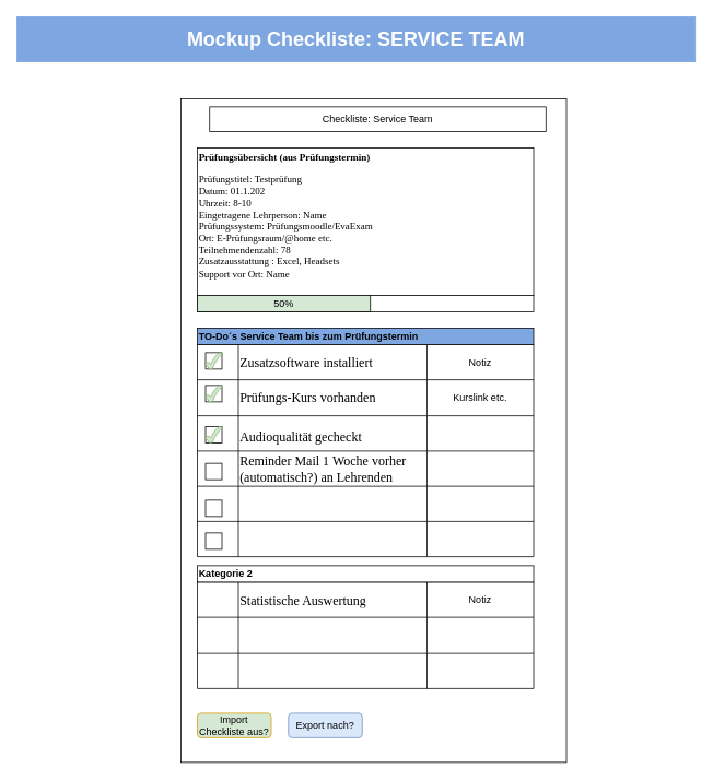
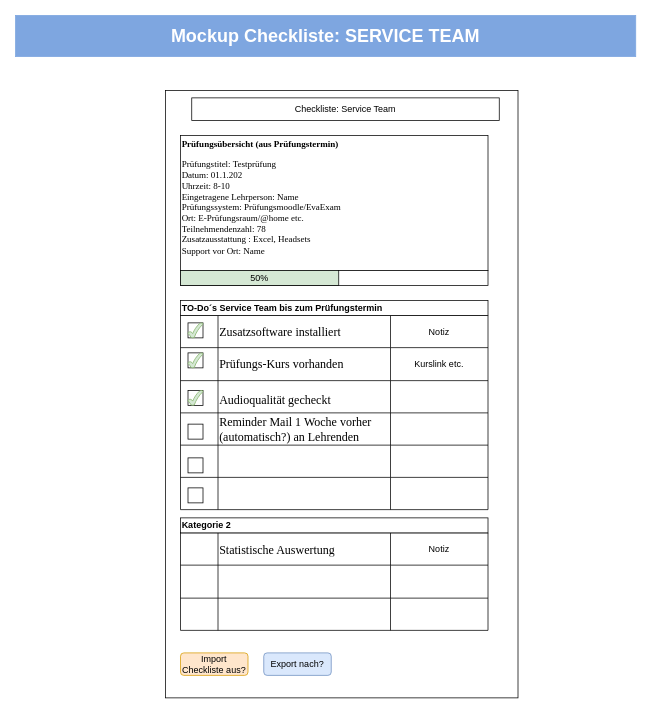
  <mxCell id="0" />
  <mxCell id="1" parent="0" />
  <mxCell id="2" value="&lt;font style=&quot;font-size: 24px;&quot; color=&quot;#ffffff&quot;&gt;&lt;b&gt;Mockup Checkliste: SERVICE TEAM&lt;/b&gt;&lt;/font&gt;" style="rounded=0;whiteSpace=wrap;html=1;fillColor=#7EA6E0;strokeColor=#7EA6E0;" parent="1" vertex="1"><mxGeometry x="20" y="20" width="827" height="55" as="geometry" /></mxCell>
  <mxCell id="3" value="" style="rounded=0;whiteSpace=wrap;html=1;" parent="1" vertex="1"><mxGeometry x="220" y="120" width="470" height="810" as="geometry" /></mxCell>
  <mxCell id="4" value="Checkliste: Service Team" style="rounded=0;whiteSpace=wrap;html=1;" parent="1" vertex="1"><mxGeometry x="255" y="130" width="410" height="30" as="geometry" /></mxCell>
  <mxCell id="5" value="&lt;p class=&quot;MsoNormal&quot;&gt;&lt;b style=&quot;mso-bidi-font-weight:normal&quot;&gt;&lt;font face=&quot;omEwTt3iOOV243laJ29D&quot;&gt;Prüfungsübersicht (aus Prüfungstermin)&lt;/font&gt;&lt;/b&gt;&lt;/p&gt;&lt;p class=&quot;MsoNormal&quot;&gt;&lt;font face=&quot;omEwTt3iOOV243laJ29D&quot;&gt;Prüfungstitel: Testprüfung&lt;br&gt;&lt;/font&gt;&lt;span style=&quot;font-family: omEwTt3iOOV243laJ29D; background-color: initial;&quot;&gt;Datum: 01.1.202&lt;br&gt;&lt;/span&gt;&lt;span style=&quot;font-family: omEwTt3iOOV243laJ29D; background-color: initial;&quot;&gt;Uhrzeit: 8-10&lt;br&gt;&lt;/span&gt;&lt;span style=&quot;font-family: omEwTt3iOOV243laJ29D; background-color: initial;&quot;&gt;Eingetragene Lehrperson: Name&lt;br&gt;&lt;/span&gt;&lt;span style=&quot;font-family: omEwTt3iOOV243laJ29D; background-color: initial;&quot;&gt;Prüfungssystem: Prüfungsmoodle/EvaExam&lt;br&gt;&lt;/span&gt;&lt;span style=&quot;font-family: omEwTt3iOOV243laJ29D; background-color: initial;&quot;&gt;Ort: E-Prüfungsraum/@home etc.&lt;br&gt;&lt;/span&gt;&lt;span style=&quot;background-color: initial; font-family: omEwTt3iOOV243laJ29D;&quot;&gt;Teilnehmendenzahl: 78&lt;br&gt;&lt;/span&gt;&lt;span style=&quot;background-color: initial; font-family: omEwTt3iOOV243laJ29D;&quot;&gt;Zusatzausstattung : Excel, Headsets&lt;br&gt;&lt;/span&gt;&lt;span style=&quot;background-color: initial; font-family: omEwTt3iOOV243laJ29D;&quot;&gt;Support vor Ort: Name&lt;/span&gt;&lt;/p&gt;&lt;div&gt;&lt;br&gt;&lt;/div&gt;" style="rounded=0;whiteSpace=wrap;html=1;align=left;" parent="1" vertex="1"><mxGeometry x="240" y="180" width="410" height="180" as="geometry" /></mxCell>
  <mxCell id="6" value="" style="shape=table;startSize=0;container=1;collapsible=0;childLayout=tableLayout;align=left;" parent="1" vertex="1"><mxGeometry x="240" y="420" width="410" height="259" as="geometry" /></mxCell>
  <mxCell id="7" value="" style="shape=tableRow;horizontal=0;startSize=0;swimlaneHead=0;swimlaneBody=0;strokeColor=inherit;top=0;left=0;bottom=0;right=0;collapsible=0;dropTarget=0;fillColor=none;points=[[0,0.5],[1,0.5]];portConstraint=eastwest;align=left;" parent="6" vertex="1"><mxGeometry width="410" height="43" as="geometry" /></mxCell>
  <mxCell id="8" value="" style="shape=partialRectangle;html=1;whiteSpace=wrap;connectable=0;strokeColor=inherit;overflow=hidden;fillColor=none;top=0;left=0;bottom=0;right=0;pointerEvents=1;" parent="7" vertex="1"><mxGeometry width="50" height="43" as="geometry"><mxRectangle width="50" height="43" as="alternateBounds" /></mxGeometry></mxCell>
  <mxCell id="9" value="&lt;span style=&quot;font-size:12.0pt;font-family:Akkurat-Light;&lt;br/&gt;mso-fareast-font-family:&amp;quot;Times New Roman&amp;quot;;mso-fareast-theme-font:minor-fareast;&lt;br/&gt;mso-bidi-font-family:&amp;quot;Times New Roman&amp;quot;;mso-ansi-language:DE;mso-fareast-language:&lt;br/&gt;DE;mso-bidi-language:AR-SA&quot;&gt;Zusatzsoftware installiert&lt;/span&gt;" style="shape=partialRectangle;html=1;whiteSpace=wrap;connectable=0;strokeColor=inherit;overflow=hidden;fillColor=none;top=0;left=0;bottom=0;right=0;pointerEvents=1;align=left;" parent="7" vertex="1"><mxGeometry x="50" width="230" height="43" as="geometry"><mxRectangle width="230" height="43" as="alternateBounds" /></mxGeometry></mxCell>
  <mxCell id="10" value="Notiz" style="shape=partialRectangle;html=1;whiteSpace=wrap;connectable=0;strokeColor=inherit;overflow=hidden;fillColor=none;top=0;left=0;bottom=0;right=0;pointerEvents=1;" parent="7" vertex="1"><mxGeometry x="280" width="130" height="43" as="geometry"><mxRectangle width="130" height="43" as="alternateBounds" /></mxGeometry></mxCell>
  <mxCell id="11" value="" style="shape=tableRow;horizontal=0;startSize=0;swimlaneHead=0;swimlaneBody=0;strokeColor=inherit;top=0;left=0;bottom=0;right=0;collapsible=0;dropTarget=0;fillColor=none;points=[[0,0.5],[1,0.5]];portConstraint=eastwest;" parent="6" vertex="1"><mxGeometry y="43" width="410" height="44" as="geometry" /></mxCell>
  <mxCell id="12" value="" style="shape=partialRectangle;html=1;whiteSpace=wrap;connectable=0;strokeColor=inherit;overflow=hidden;fillColor=none;top=0;left=0;bottom=0;right=0;pointerEvents=1;" parent="11" vertex="1"><mxGeometry width="50" height="44" as="geometry"><mxRectangle width="50" height="44" as="alternateBounds" /></mxGeometry></mxCell>
  <mxCell id="13" value="&lt;span style=&quot;font-size:12.0pt;font-family:Akkurat-Light;&lt;br/&gt;mso-fareast-font-family:&amp;quot;Times New Roman&amp;quot;;mso-fareast-theme-font:minor-fareast;&lt;br/&gt;mso-bidi-font-family:&amp;quot;Times New Roman&amp;quot;;mso-ansi-language:DE;mso-fareast-language:&lt;br/&gt;DE;mso-bidi-language:AR-SA&quot;&gt;Prüfungs-Kurs vorhanden&lt;/span&gt;" style="shape=partialRectangle;html=1;whiteSpace=wrap;connectable=0;strokeColor=inherit;overflow=hidden;fillColor=none;top=0;left=0;bottom=0;right=0;pointerEvents=1;align=left;" parent="11" vertex="1"><mxGeometry x="50" width="230" height="44" as="geometry"><mxRectangle width="230" height="44" as="alternateBounds" /></mxGeometry></mxCell>
  <mxCell id="14" value="Kurslink etc." style="shape=partialRectangle;html=1;whiteSpace=wrap;connectable=0;strokeColor=inherit;overflow=hidden;fillColor=none;top=0;left=0;bottom=0;right=0;pointerEvents=1;" parent="11" vertex="1"><mxGeometry x="280" width="130" height="44" as="geometry"><mxRectangle width="130" height="44" as="alternateBounds" /></mxGeometry></mxCell>
  <mxCell id="15" value="" style="shape=tableRow;horizontal=0;startSize=0;swimlaneHead=0;swimlaneBody=0;strokeColor=inherit;top=0;left=0;bottom=0;right=0;collapsible=0;dropTarget=0;fillColor=none;points=[[0,0.5],[1,0.5]];portConstraint=eastwest;" parent="6" vertex="1"><mxGeometry y="87" width="410" height="43" as="geometry" /></mxCell>
  <mxCell id="16" value="" style="shape=partialRectangle;html=1;whiteSpace=wrap;connectable=0;strokeColor=inherit;overflow=hidden;fillColor=none;top=0;left=0;bottom=0;right=0;pointerEvents=1;" parent="15" vertex="1"><mxGeometry width="50" height="43" as="geometry"><mxRectangle width="50" height="43" as="alternateBounds" /></mxGeometry></mxCell>
  <mxCell id="17" value="&#10;&lt;span style=&quot;font-size:12.0pt;font-family:Akkurat-Light;&#10;mso-fareast-font-family:&amp;quot;Times New Roman&amp;quot;;mso-fareast-theme-font:minor-fareast;&#10;mso-bidi-font-family:&amp;quot;Times New Roman&amp;quot;;mso-ansi-language:DE;mso-fareast-language:&#10;DE;mso-bidi-language:AR-SA&quot;&gt;Audioqualität gecheckt &lt;/span&gt;&#10;&#10;&#10;&#10;" style="shape=partialRectangle;html=1;whiteSpace=wrap;connectable=0;strokeColor=inherit;overflow=hidden;fillColor=none;top=0;left=0;bottom=0;right=0;pointerEvents=1;align=left;" parent="15" vertex="1"><mxGeometry x="50" width="230" height="43" as="geometry"><mxRectangle width="230" height="43" as="alternateBounds" /></mxGeometry></mxCell>
  <mxCell id="18" style="shape=partialRectangle;html=1;whiteSpace=wrap;connectable=0;strokeColor=inherit;overflow=hidden;fillColor=none;top=0;left=0;bottom=0;right=0;pointerEvents=1;" parent="15" vertex="1"><mxGeometry x="280" width="130" height="43" as="geometry"><mxRectangle width="130" height="43" as="alternateBounds" /></mxGeometry></mxCell>
  <mxCell id="19" style="shape=tableRow;horizontal=0;startSize=0;swimlaneHead=0;swimlaneBody=0;strokeColor=inherit;top=0;left=0;bottom=0;right=0;collapsible=0;dropTarget=0;fillColor=none;points=[[0,0.5],[1,0.5]];portConstraint=eastwest;" parent="6" vertex="1"><mxGeometry y="130" width="410" height="43" as="geometry" /></mxCell>
  <mxCell id="20" style="shape=partialRectangle;html=1;whiteSpace=wrap;connectable=0;strokeColor=inherit;overflow=hidden;fillColor=none;top=0;left=0;bottom=0;right=0;pointerEvents=1;" parent="19" vertex="1"><mxGeometry width="50" height="43" as="geometry"><mxRectangle width="50" height="43" as="alternateBounds" /></mxGeometry></mxCell>
  <mxCell id="21" value="&lt;span style=&quot;font-size:12.0pt;font-family:Akkurat-Light;&lt;br/&gt;mso-fareast-font-family:&amp;quot;Times New Roman&amp;quot;;mso-fareast-theme-font:minor-fareast;&lt;br/&gt;mso-bidi-font-family:&amp;quot;Times New Roman&amp;quot;;mso-ansi-language:DE;mso-fareast-language:&lt;br/&gt;DE;mso-bidi-language:AR-SA&quot;&gt;Reminder Mail 1 Woche vorher (automatisch?) an Lehrenden&lt;/span&gt;" style="shape=partialRectangle;html=1;whiteSpace=wrap;connectable=0;strokeColor=inherit;overflow=hidden;fillColor=none;top=0;left=0;bottom=0;right=0;pointerEvents=1;align=left;" parent="19" vertex="1"><mxGeometry x="50" width="230" height="43" as="geometry"><mxRectangle width="230" height="43" as="alternateBounds" /></mxGeometry></mxCell>
  <mxCell id="22" style="shape=partialRectangle;html=1;whiteSpace=wrap;connectable=0;strokeColor=inherit;overflow=hidden;fillColor=none;top=0;left=0;bottom=0;right=0;pointerEvents=1;" parent="19" vertex="1"><mxGeometry x="280" width="130" height="43" as="geometry"><mxRectangle width="130" height="43" as="alternateBounds" /></mxGeometry></mxCell>
  <mxCell id="23" style="shape=tableRow;horizontal=0;startSize=0;swimlaneHead=0;swimlaneBody=0;strokeColor=inherit;top=0;left=0;bottom=0;right=0;collapsible=0;dropTarget=0;fillColor=none;points=[[0,0.5],[1,0.5]];portConstraint=eastwest;" parent="6" vertex="1"><mxGeometry y="173" width="410" height="43" as="geometry" /></mxCell>
  <mxCell id="24" style="shape=partialRectangle;html=1;whiteSpace=wrap;connectable=0;strokeColor=inherit;overflow=hidden;fillColor=none;top=0;left=0;bottom=0;right=0;pointerEvents=1;" parent="23" vertex="1"><mxGeometry width="50" height="43" as="geometry"><mxRectangle width="50" height="43" as="alternateBounds" /></mxGeometry></mxCell>
  <mxCell id="25" value="" style="shape=partialRectangle;html=1;whiteSpace=wrap;connectable=0;strokeColor=inherit;overflow=hidden;fillColor=none;top=0;left=0;bottom=0;right=0;pointerEvents=1;align=left;horizontal=1;" parent="23" vertex="1"><mxGeometry x="50" width="230" height="43" as="geometry"><mxRectangle width="230" height="43" as="alternateBounds" /></mxGeometry></mxCell>
  <mxCell id="26" value="" style="shape=partialRectangle;html=1;whiteSpace=wrap;connectable=0;strokeColor=inherit;overflow=hidden;fillColor=none;top=0;left=0;bottom=0;right=0;pointerEvents=1;" parent="23" vertex="1"><mxGeometry x="280" width="130" height="43" as="geometry"><mxRectangle width="130" height="43" as="alternateBounds" /></mxGeometry></mxCell>
  <mxCell id="27" style="shape=tableRow;horizontal=0;startSize=0;swimlaneHead=0;swimlaneBody=0;strokeColor=inherit;top=0;left=0;bottom=0;right=0;collapsible=0;dropTarget=0;fillColor=none;points=[[0,0.5],[1,0.5]];portConstraint=eastwest;" parent="6" vertex="1"><mxGeometry y="216" width="410" height="43" as="geometry" /></mxCell>
  <mxCell id="28" style="shape=partialRectangle;html=1;whiteSpace=wrap;connectable=0;strokeColor=inherit;overflow=hidden;fillColor=none;top=0;left=0;bottom=0;right=0;pointerEvents=1;" parent="27" vertex="1"><mxGeometry width="50" height="43" as="geometry"><mxRectangle width="50" height="43" as="alternateBounds" /></mxGeometry></mxCell>
  <mxCell id="29" value="" style="shape=partialRectangle;html=1;whiteSpace=wrap;connectable=0;strokeColor=inherit;overflow=hidden;fillColor=none;top=0;left=0;bottom=0;right=0;pointerEvents=1;" parent="27" vertex="1"><mxGeometry x="50" width="230" height="43" as="geometry"><mxRectangle width="230" height="43" as="alternateBounds" /></mxGeometry></mxCell>
  <mxCell id="30" style="shape=partialRectangle;html=1;whiteSpace=wrap;connectable=0;strokeColor=inherit;overflow=hidden;fillColor=none;top=0;left=0;bottom=0;right=0;pointerEvents=1;" parent="27" vertex="1"><mxGeometry x="280" width="130" height="43" as="geometry"><mxRectangle width="130" height="43" as="alternateBounds" /></mxGeometry></mxCell>
  <mxCell id="31" value="" style="rounded=0;whiteSpace=wrap;html=1;" parent="1" vertex="1"><mxGeometry x="240" y="360" width="410" height="20" as="geometry" /></mxCell>
  <mxCell id="32" value="50%" style="rounded=0;whiteSpace=wrap;html=1;strokeColor=default;fillColor=#D5E8D4;" parent="1" vertex="1"><mxGeometry x="240" y="360" width="211" height="20" as="geometry" /></mxCell>
  <mxCell id="33" value="" style="rounded=0;whiteSpace=wrap;html=1;" parent="1" vertex="1"><mxGeometry x="250" y="430" width="20" height="20" as="geometry" /></mxCell>
  <mxCell id="34" value="" style="verticalLabelPosition=bottom;verticalAlign=top;html=1;shape=mxgraph.basic.tick;fillColor=#d5e8d4;strokeColor=#82b366;" parent="1" vertex="1"><mxGeometry x="250" y="430" width="20" height="20" as="geometry" /></mxCell>
  <mxCell id="35" value="" style="rounded=0;whiteSpace=wrap;html=1;" parent="1" vertex="1"><mxGeometry x="250" y="470" width="20" height="20" as="geometry" /></mxCell>
  <mxCell id="36" value="" style="rounded=0;whiteSpace=wrap;html=1;" parent="1" vertex="1"><mxGeometry x="250" y="520" width="20" height="20" as="geometry" /></mxCell>
  <mxCell id="37" value="" style="rounded=0;whiteSpace=wrap;html=1;" parent="1" vertex="1"><mxGeometry x="250" y="565" width="20" height="20" as="geometry" /></mxCell>
  <mxCell id="38" value="" style="rounded=0;whiteSpace=wrap;html=1;" parent="1" vertex="1"><mxGeometry x="250" y="610" width="20" height="20" as="geometry" /></mxCell>
  <mxCell id="39" value="" style="rounded=0;whiteSpace=wrap;html=1;" parent="1" vertex="1"><mxGeometry x="250" y="650" width="20" height="20" as="geometry" /></mxCell>
  <mxCell id="40" value="" style="verticalLabelPosition=bottom;verticalAlign=top;html=1;shape=mxgraph.basic.tick;fillColor=#d5e8d4;strokeColor=#82b366;" parent="1" vertex="1"><mxGeometry x="250" y="470" width="20" height="20" as="geometry" /></mxCell>
  <mxCell id="41" value="" style="verticalLabelPosition=bottom;verticalAlign=top;html=1;shape=mxgraph.basic.tick;fillColor=#d5e8d4;strokeColor=#82b366;" parent="1" vertex="1"><mxGeometry x="250" y="520" width="20" height="20" as="geometry" /></mxCell>
  <mxCell id="42" value="Export nach?" style="rounded=1;whiteSpace=wrap;html=1;fillColor=#dae8fc;strokeColor=#6c8ebf;" parent="1" vertex="1"><mxGeometry x="351" y="870" width="90" height="30" as="geometry" /></mxCell>
- <mxCell id="43" value="Import Checkliste aus?" style="rounded=1;whiteSpace=wrap;html=1;fillColor=#d5e8d4;strokeColor=#d79b00;" parent="1" vertex="1"><mxGeometry x="240" y="870" width="90" height="30" as="geometry" /></mxCell>
- <mxCell id="44" value="&lt;b&gt;TO-Do´s Service Team bis zum Prüfungstermin&lt;/b&gt;" style="rounded=0;whiteSpace=wrap;html=1;align=left;fillColor=#7ea6e0;" parent="1" vertex="1"><mxGeometry x="240" y="400" width="410" height="20" as="geometry" /></mxCell>
+ <mxCell id="43" value="Import Checkliste aus?" style="rounded=1;whiteSpace=wrap;html=1;fillColor=#ffe6cc;strokeColor=#d79b00;" parent="1" vertex="1"><mxGeometry x="240" y="870" width="90" height="30" as="geometry" /></mxCell>
+ <mxCell id="44" value="&lt;b&gt;TO-Do´s Service Team bis zum Prüfungstermin&lt;/b&gt;" style="rounded=0;whiteSpace=wrap;html=1;align=left;" parent="1" vertex="1"><mxGeometry x="240" y="400" width="410" height="20" as="geometry" /></mxCell>
  <mxCell id="45" value="" style="shape=table;startSize=0;container=1;collapsible=0;childLayout=tableLayout;align=left;" parent="1" vertex="1"><mxGeometry x="240" y="710" width="410" height="130" as="geometry" /></mxCell>
  <mxCell id="46" value="" style="shape=tableRow;horizontal=0;startSize=0;swimlaneHead=0;swimlaneBody=0;strokeColor=inherit;top=0;left=0;bottom=0;right=0;collapsible=0;dropTarget=0;fillColor=none;points=[[0,0.5],[1,0.5]];portConstraint=eastwest;align=left;" parent="45" vertex="1"><mxGeometry width="410" height="43" as="geometry" /></mxCell>
  <mxCell id="47" value="" style="shape=partialRectangle;html=1;whiteSpace=wrap;connectable=0;strokeColor=inherit;overflow=hidden;fillColor=none;top=0;left=0;bottom=0;right=0;pointerEvents=1;" parent="46" vertex="1"><mxGeometry width="50" height="43" as="geometry"><mxRectangle width="50" height="43" as="alternateBounds" /></mxGeometry></mxCell>
  <mxCell id="48" value="&lt;span style=&quot;font-size:12.0pt;font-family:Akkurat-Light;&lt;br/&gt;mso-fareast-font-family:&amp;quot;Times New Roman&amp;quot;;mso-fareast-theme-font:minor-fareast;&lt;br/&gt;mso-bidi-font-family:&amp;quot;Times New Roman&amp;quot;;mso-ansi-language:DE;mso-fareast-language:&lt;br/&gt;DE;mso-bidi-language:AR-SA&quot;&gt;Statistische Auswertung&lt;/span&gt;" style="shape=partialRectangle;html=1;whiteSpace=wrap;connectable=0;strokeColor=inherit;overflow=hidden;fillColor=none;top=0;left=0;bottom=0;right=0;pointerEvents=1;align=left;" parent="46" vertex="1"><mxGeometry x="50" width="230" height="43" as="geometry"><mxRectangle width="230" height="43" as="alternateBounds" /></mxGeometry></mxCell>
  <mxCell id="49" value="Notiz" style="shape=partialRectangle;html=1;whiteSpace=wrap;connectable=0;strokeColor=inherit;overflow=hidden;fillColor=none;top=0;left=0;bottom=0;right=0;pointerEvents=1;" parent="46" vertex="1"><mxGeometry x="280" width="130" height="43" as="geometry"><mxRectangle width="130" height="43" as="alternateBounds" /></mxGeometry></mxCell>
  <mxCell id="50" value="" style="shape=tableRow;horizontal=0;startSize=0;swimlaneHead=0;swimlaneBody=0;strokeColor=inherit;top=0;left=0;bottom=0;right=0;collapsible=0;dropTarget=0;fillColor=none;points=[[0,0.5],[1,0.5]];portConstraint=eastwest;" parent="45" vertex="1"><mxGeometry y="43" width="410" height="44" as="geometry" /></mxCell>
  <mxCell id="51" value="" style="shape=partialRectangle;html=1;whiteSpace=wrap;connectable=0;strokeColor=inherit;overflow=hidden;fillColor=none;top=0;left=0;bottom=0;right=0;pointerEvents=1;" parent="50" vertex="1"><mxGeometry width="50" height="44" as="geometry"><mxRectangle width="50" height="44" as="alternateBounds" /></mxGeometry></mxCell>
  <mxCell id="52" value="" style="shape=partialRectangle;html=1;whiteSpace=wrap;connectable=0;strokeColor=inherit;overflow=hidden;fillColor=none;top=0;left=0;bottom=0;right=0;pointerEvents=1;align=left;" parent="50" vertex="1"><mxGeometry x="50" width="230" height="44" as="geometry"><mxRectangle width="230" height="44" as="alternateBounds" /></mxGeometry></mxCell>
  <mxCell id="53" value="" style="shape=partialRectangle;html=1;whiteSpace=wrap;connectable=0;strokeColor=inherit;overflow=hidden;fillColor=none;top=0;left=0;bottom=0;right=0;pointerEvents=1;" parent="50" vertex="1"><mxGeometry x="280" width="130" height="44" as="geometry"><mxRectangle width="130" height="44" as="alternateBounds" /></mxGeometry></mxCell>
  <mxCell id="54" value="" style="shape=tableRow;horizontal=0;startSize=0;swimlaneHead=0;swimlaneBody=0;strokeColor=inherit;top=0;left=0;bottom=0;right=0;collapsible=0;dropTarget=0;fillColor=none;points=[[0,0.5],[1,0.5]];portConstraint=eastwest;" parent="45" vertex="1"><mxGeometry y="87" width="410" height="43" as="geometry" /></mxCell>
  <mxCell id="55" value="" style="shape=partialRectangle;html=1;whiteSpace=wrap;connectable=0;strokeColor=inherit;overflow=hidden;fillColor=none;top=0;left=0;bottom=0;right=0;pointerEvents=1;" parent="54" vertex="1"><mxGeometry width="50" height="43" as="geometry"><mxRectangle width="50" height="43" as="alternateBounds" /></mxGeometry></mxCell>
  <mxCell id="56" value="" style="shape=partialRectangle;html=1;whiteSpace=wrap;connectable=0;strokeColor=inherit;overflow=hidden;fillColor=none;top=0;left=0;bottom=0;right=0;pointerEvents=1;align=left;" parent="54" vertex="1"><mxGeometry x="50" width="230" height="43" as="geometry"><mxRectangle width="230" height="43" as="alternateBounds" /></mxGeometry></mxCell>
  <mxCell id="57" style="shape=partialRectangle;html=1;whiteSpace=wrap;connectable=0;strokeColor=inherit;overflow=hidden;fillColor=none;top=0;left=0;bottom=0;right=0;pointerEvents=1;" parent="54" vertex="1"><mxGeometry x="280" width="130" height="43" as="geometry"><mxRectangle width="130" height="43" as="alternateBounds" /></mxGeometry></mxCell>
  <mxCell id="58" value="&lt;b&gt;Kategorie 2&lt;/b&gt;" style="rounded=0;whiteSpace=wrap;html=1;align=left;" parent="1" vertex="1"><mxGeometry x="240" y="690" width="410" height="20" as="geometry" /></mxCell>
